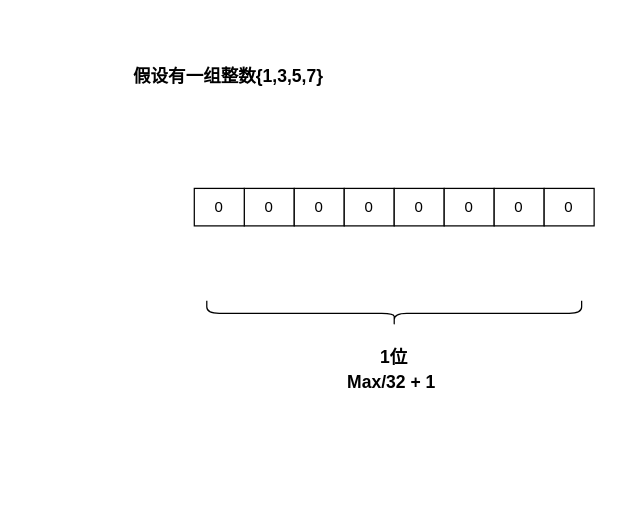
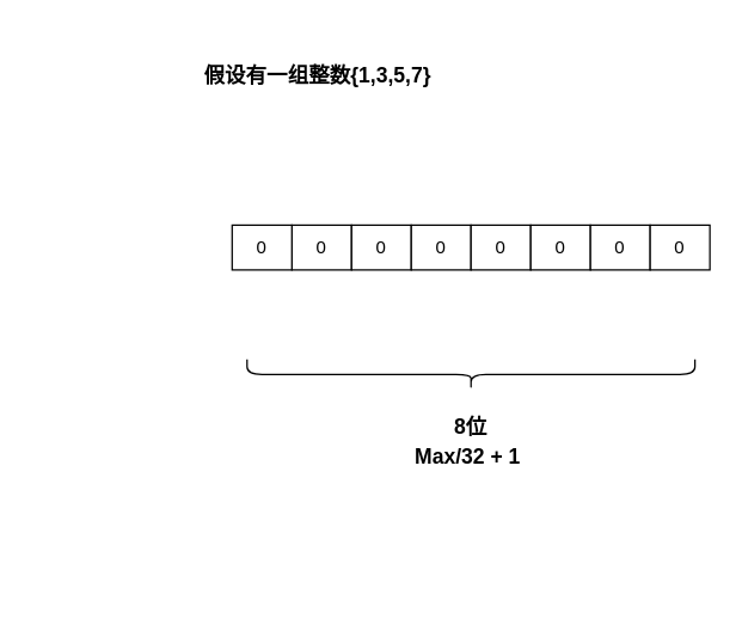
  <mxCell id="0" />
  <mxCell id="1" parent="0" />
  <mxCell id="2" value="0" style="rounded=0;whiteSpace=wrap;html=1;" vertex="1" parent="1"><mxGeometry x="195" y="150" width="40" height="30" as="geometry" /></mxCell>
  <mxCell id="3" value="0" style="rounded=0;whiteSpace=wrap;html=1;" vertex="1" parent="1"><mxGeometry x="235" y="150" width="40" height="30" as="geometry" /></mxCell>
  <mxCell id="4" value="0" style="rounded=0;whiteSpace=wrap;html=1;" vertex="1" parent="1"><mxGeometry x="275" y="150" width="40" height="30" as="geometry" /></mxCell>
  <mxCell id="5" value="0" style="rounded=0;whiteSpace=wrap;html=1;" vertex="1" parent="1"><mxGeometry x="315" y="150" width="40" height="30" as="geometry" /></mxCell>
  <mxCell id="6" value="0" style="rounded=0;whiteSpace=wrap;html=1;" vertex="1" parent="1"><mxGeometry x="355" y="150" width="40" height="30" as="geometry" /></mxCell>
  <mxCell id="7" value="0" style="rounded=0;whiteSpace=wrap;html=1;" vertex="1" parent="1"><mxGeometry x="395" y="150" width="40" height="30" as="geometry" /></mxCell>
  <mxCell id="8" value="0" style="rounded=0;whiteSpace=wrap;html=1;" vertex="1" parent="1"><mxGeometry x="435" y="150" width="40" height="30" as="geometry" /></mxCell>
  <mxCell id="9" value="0" style="rounded=0;whiteSpace=wrap;html=1;" vertex="1" parent="1"><mxGeometry x="155" y="150" width="40" height="30" as="geometry" /></mxCell>
- <mxCell id="10" value="&lt;h3&gt;假设有一组整数{1,3,5,7}&lt;/h3&gt;" style="text;html=1;strokeColor=none;fillColor=none;align=center;verticalAlign=middle;whiteSpace=wrap;rounded=0;" vertex="1" parent="1"><mxGeometry x="20" y="20" width="325" height="80" as="geometry" /></mxCell>
+ <mxCell id="10" value="&lt;h3&gt;假设有一组整数{1,3,5,7}&lt;/h3&gt;" style="text;html=1;strokeColor=none;fillColor=none;align=center;verticalAlign=middle;whiteSpace=wrap;rounded=0;" vertex="1" parent="1"><mxGeometry x="50" y="10" width="325" height="80" as="geometry" /></mxCell>
  <mxCell id="11" value="&lt;h3&gt;Max/32 + 1&amp;nbsp;&lt;/h3&gt;" style="text;html=1;strokeColor=none;fillColor=none;align=center;verticalAlign=middle;whiteSpace=wrap;rounded=0;" vertex="1" parent="1"><mxGeometry x="265" y="290" width="100" height="30" as="geometry" /></mxCell>
  <mxCell id="12" value="" style="shape=curlyBracket;whiteSpace=wrap;html=1;rounded=1;flipH=1;rotation=90;" vertex="1" parent="1"><mxGeometry x="305" y="100" width="20" height="300" as="geometry" /></mxCell>
- <mxCell id="13" value="&lt;h3&gt;1位&lt;/h3&gt;" style="text;html=1;strokeColor=none;fillColor=none;align=center;verticalAlign=middle;whiteSpace=wrap;rounded=0;" vertex="1" parent="1"><mxGeometry x="285" y="270" width="60" height="30" as="geometry" /></mxCell>
+ <mxCell id="13" value="&lt;h3&gt;8位&lt;/h3&gt;" style="text;html=1;strokeColor=none;fillColor=none;align=center;verticalAlign=middle;whiteSpace=wrap;rounded=0;" vertex="1" parent="1"><mxGeometry x="285" y="270" width="60" height="30" as="geometry" /></mxCell>
